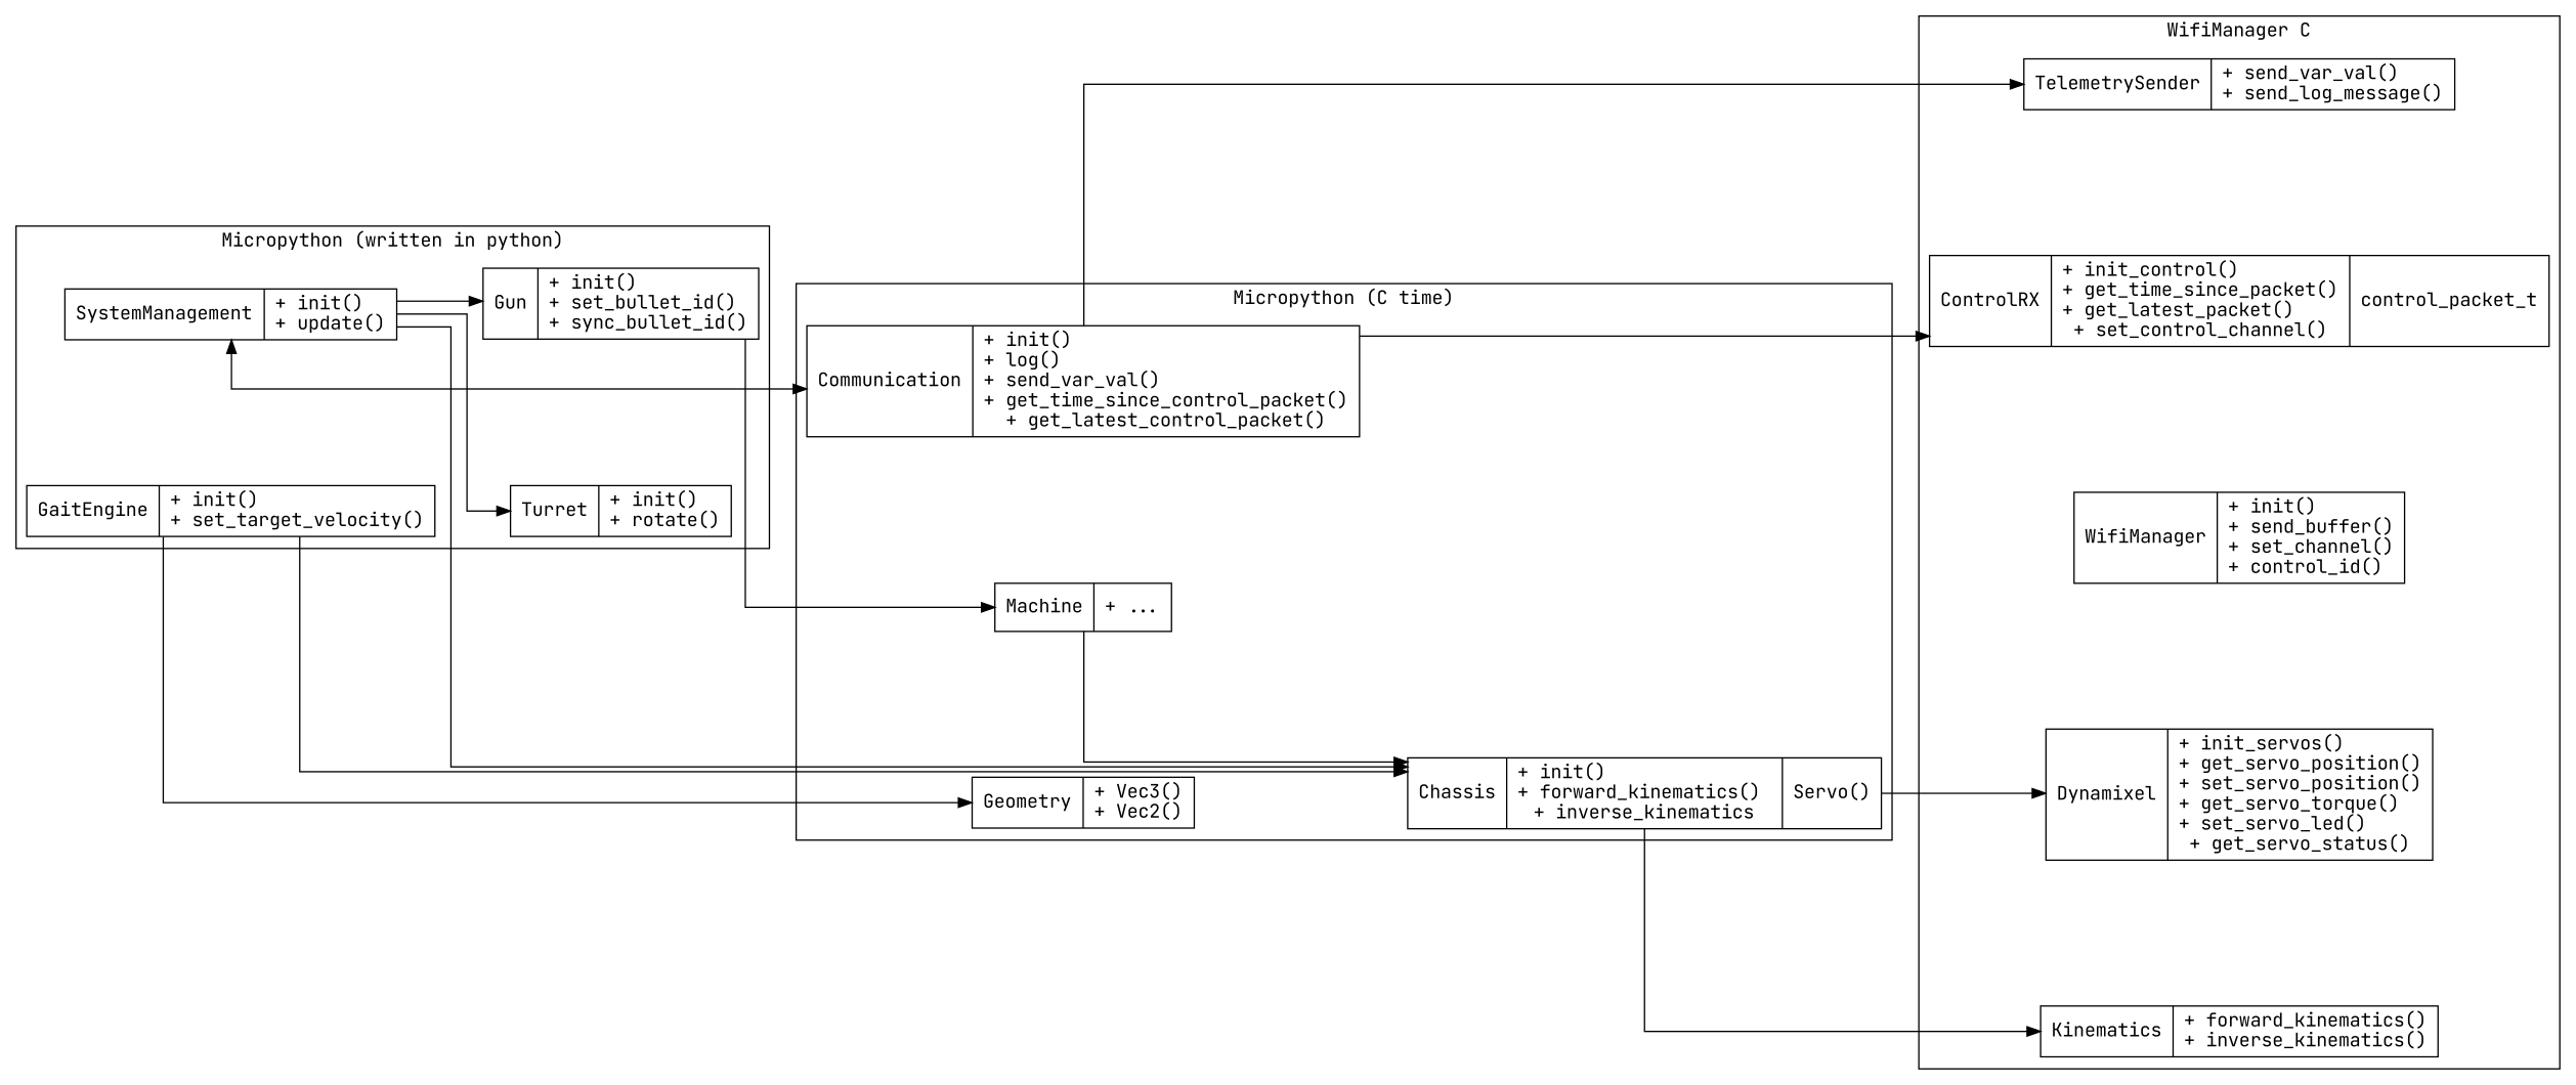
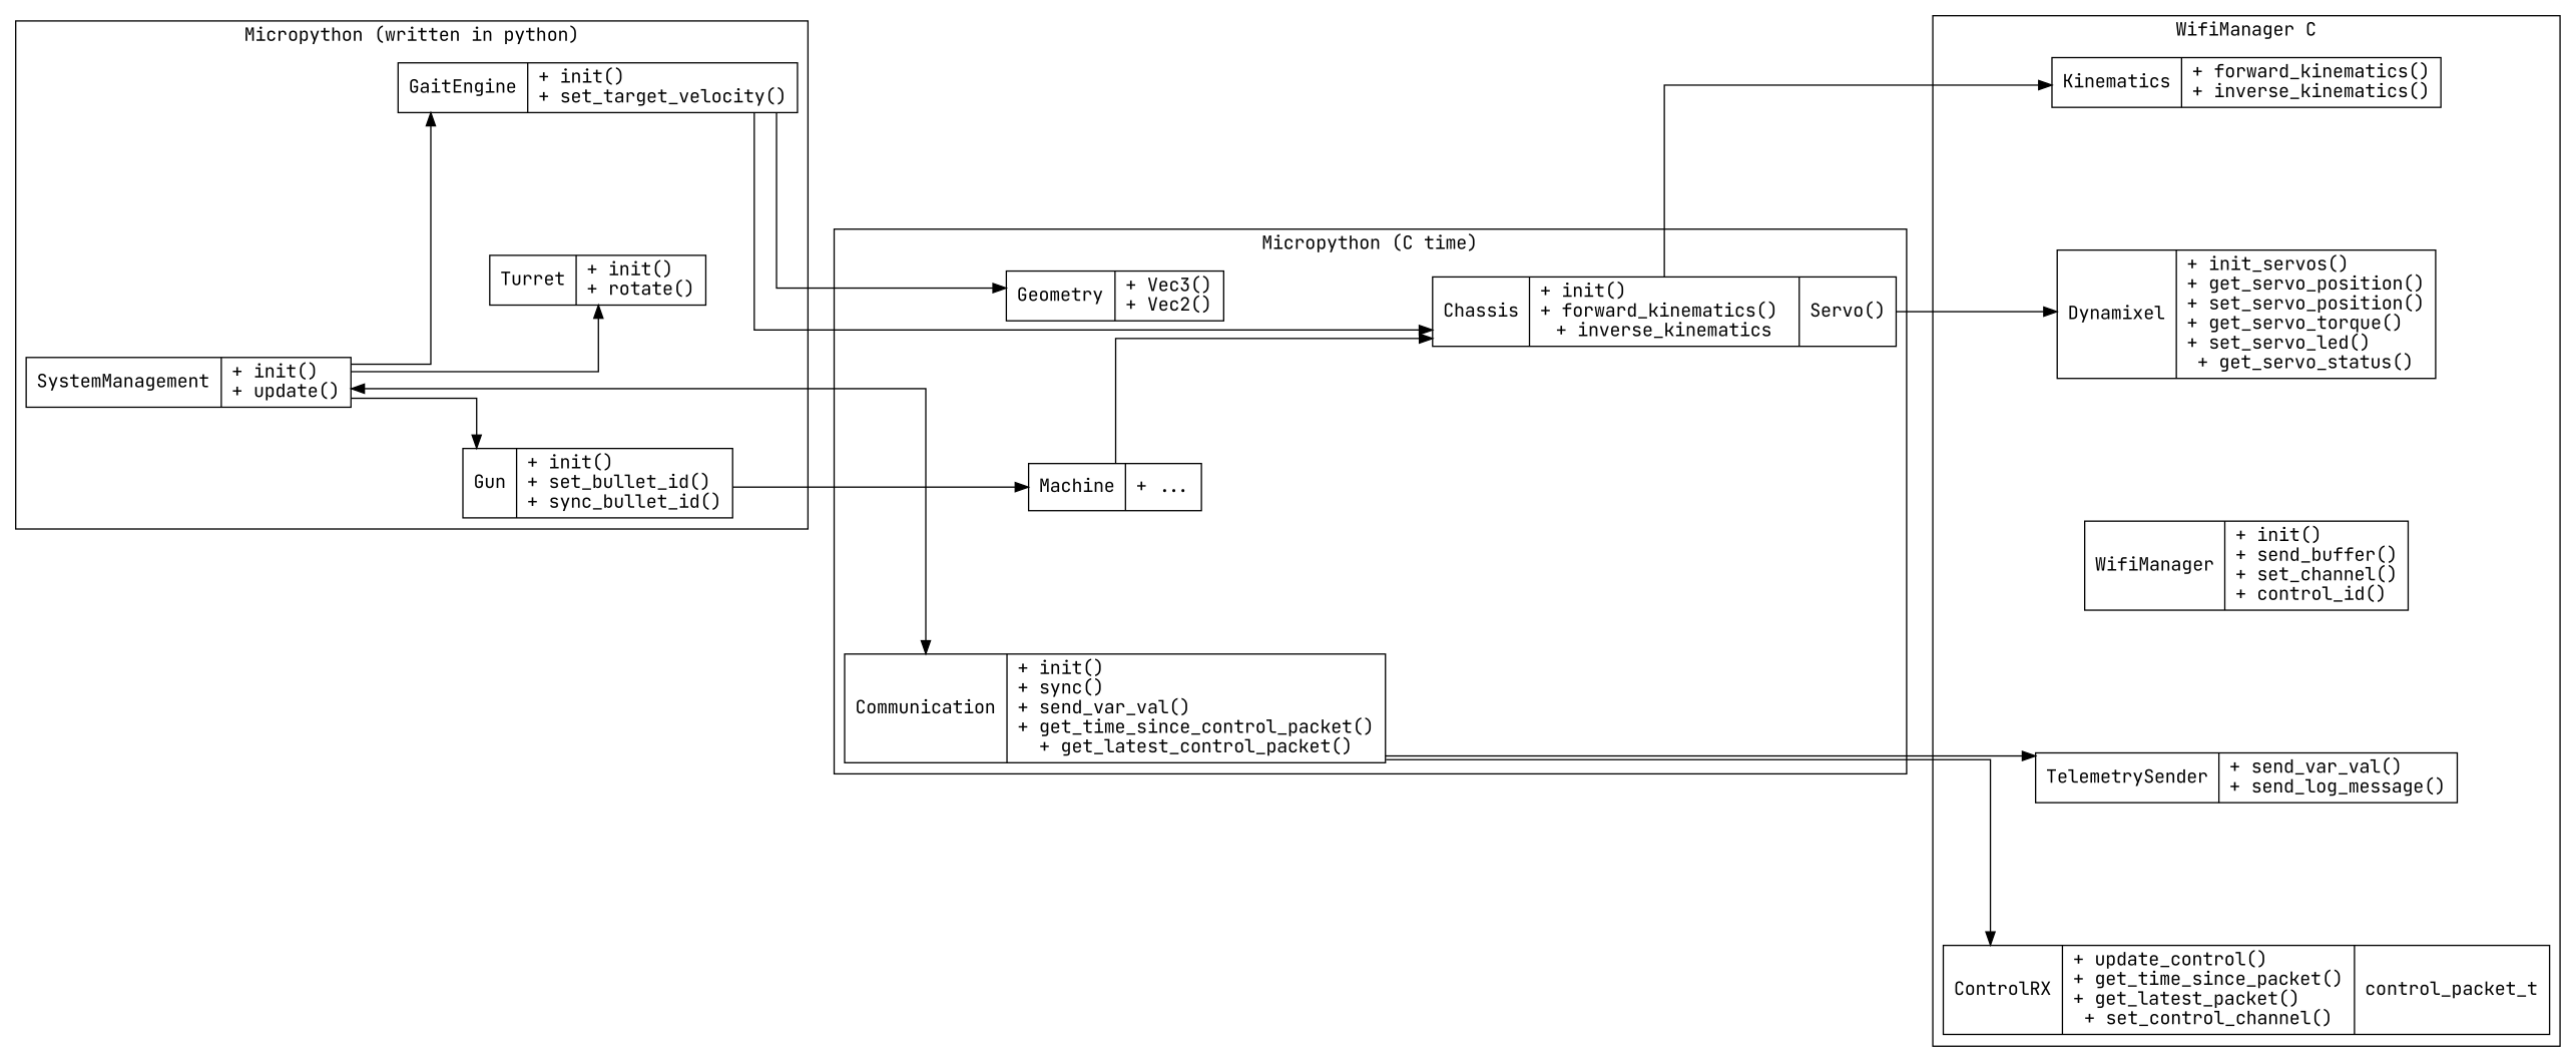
  digraph {
    fontname="JetBrains Mono"
    nodesep=1.5
    rankdir=LR
    splines=ortho
    node [fontname="JetBrains Mono" shape=record]
    edge [fontname="JetBrains Mono"]
    n1 [label="{SystemManagement|+ init()\l+ update()}"]
    n2 [label="{GaitEngine|+ init()\l+ set_target_velocity()}"]
    n3 [label="{Turret|+ init()\l+ rotate()}"]
    n4 [label="{Gun|+ init()\l+ set_bullet_id()\l+ sync_bullet_id()}"]
-   n5 [label="{Communication|+ init()\l+ log()\l+ send_var_val()\l+ get_time_since_control_packet()\l+ get_latest_control_packet()}"]
+   n5 [label="{Communication|+ init()\l+ sync()\l+ send_var_val()\l+ get_time_since_control_packet()\l+ get_latest_control_packet()}"]
    n6 [label="{Chassis|+ init()\l+ forward_kinematics() \l+ inverse_kinematics| Servo()}"]
    n7 [label="{Machine|+ ...}"]
    n8 [label="{Geometry|+ Vec3()\l+ Vec2()}"]
    n9 [label="{TelemetrySender|+ send_var_val()\l+ send_log_message()}"]
-   n10 [label="{ControlRX|+ init_control()\l+ get_time_since_packet()\l+ get_latest_packet()\l+ set_control_channel() |control_packet_t}"]
+   n10 [label="{ControlRX|+ update_control()\l+ get_time_since_packet()\l+ get_latest_packet()\l+ set_control_channel() |control_packet_t}"]
    n11 [label="{WifiManager|+ init()\l+ send_buffer()\l+ set_channel()\l+ control_id()\l}"]
    n12 [label="{Dynamixel|+ init_servos()\l+ get_servo_position()\l+ set_servo_position()\l+ get_servo_torque()\l+ set_servo_led()\l+ get_servo_status()}"]
    n13 [label="{Kinematics|+ forward_kinematics()\l+ inverse_kinematics()}"]
    subgraph cluster_1 {
      label="Micropython (written in python)"
      n1
      n2
      n3
      n4
    }
    subgraph cluster_2 {
      label="Micropython (C time)"
      n5
      n6
      n7
      n8
    }
    subgraph cluster_3 {
      label="WifiManager C"
      n9
      n10
      n11
      n12
      n13
    }
-   n1 -> n6
+   n1 -> n2
    n1 -> n3
    n1 -> n4
    n1 -> n5 [dir=both]
    n2 -> n6
    n2 -> n8
    n4 -> n7
    n5 -> n9
    n6 -> n12
    n6 -> n13
    n7 -> n6
    n10 -> n5 [dir=back]
  }
